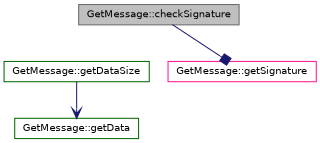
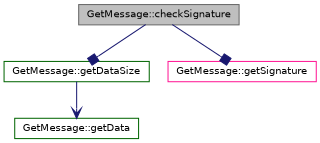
  digraph {
    rankdir=TB
    node [color=darkgreen fillcolor=white fontname=Helvetica fontsize=10 shape=record style=filled]
    edge [arrowhead=box color=midnightblue fontname=Helvetica fontsize=10 labelfontname=Helvetica labelfontsize=10 style=solid]
    n1 [color=gray40 fillcolor=grey75 fontcolor=black height=0.2 label="GetMessage::checkSignature" width=0.4]
    n2 [height=0.2 label="GetMessage::getDataSize" width=0.4]
    n3 [color=deeppink height=0.2 label="GetMessage::getSignature" width=0.4]
    n4 [height=0.2 label="GetMessage::getData" width=0.4]
+   n1 -> n2
    n1 -> n3
    n2 -> n4 [arrowhead=vee]
  }
